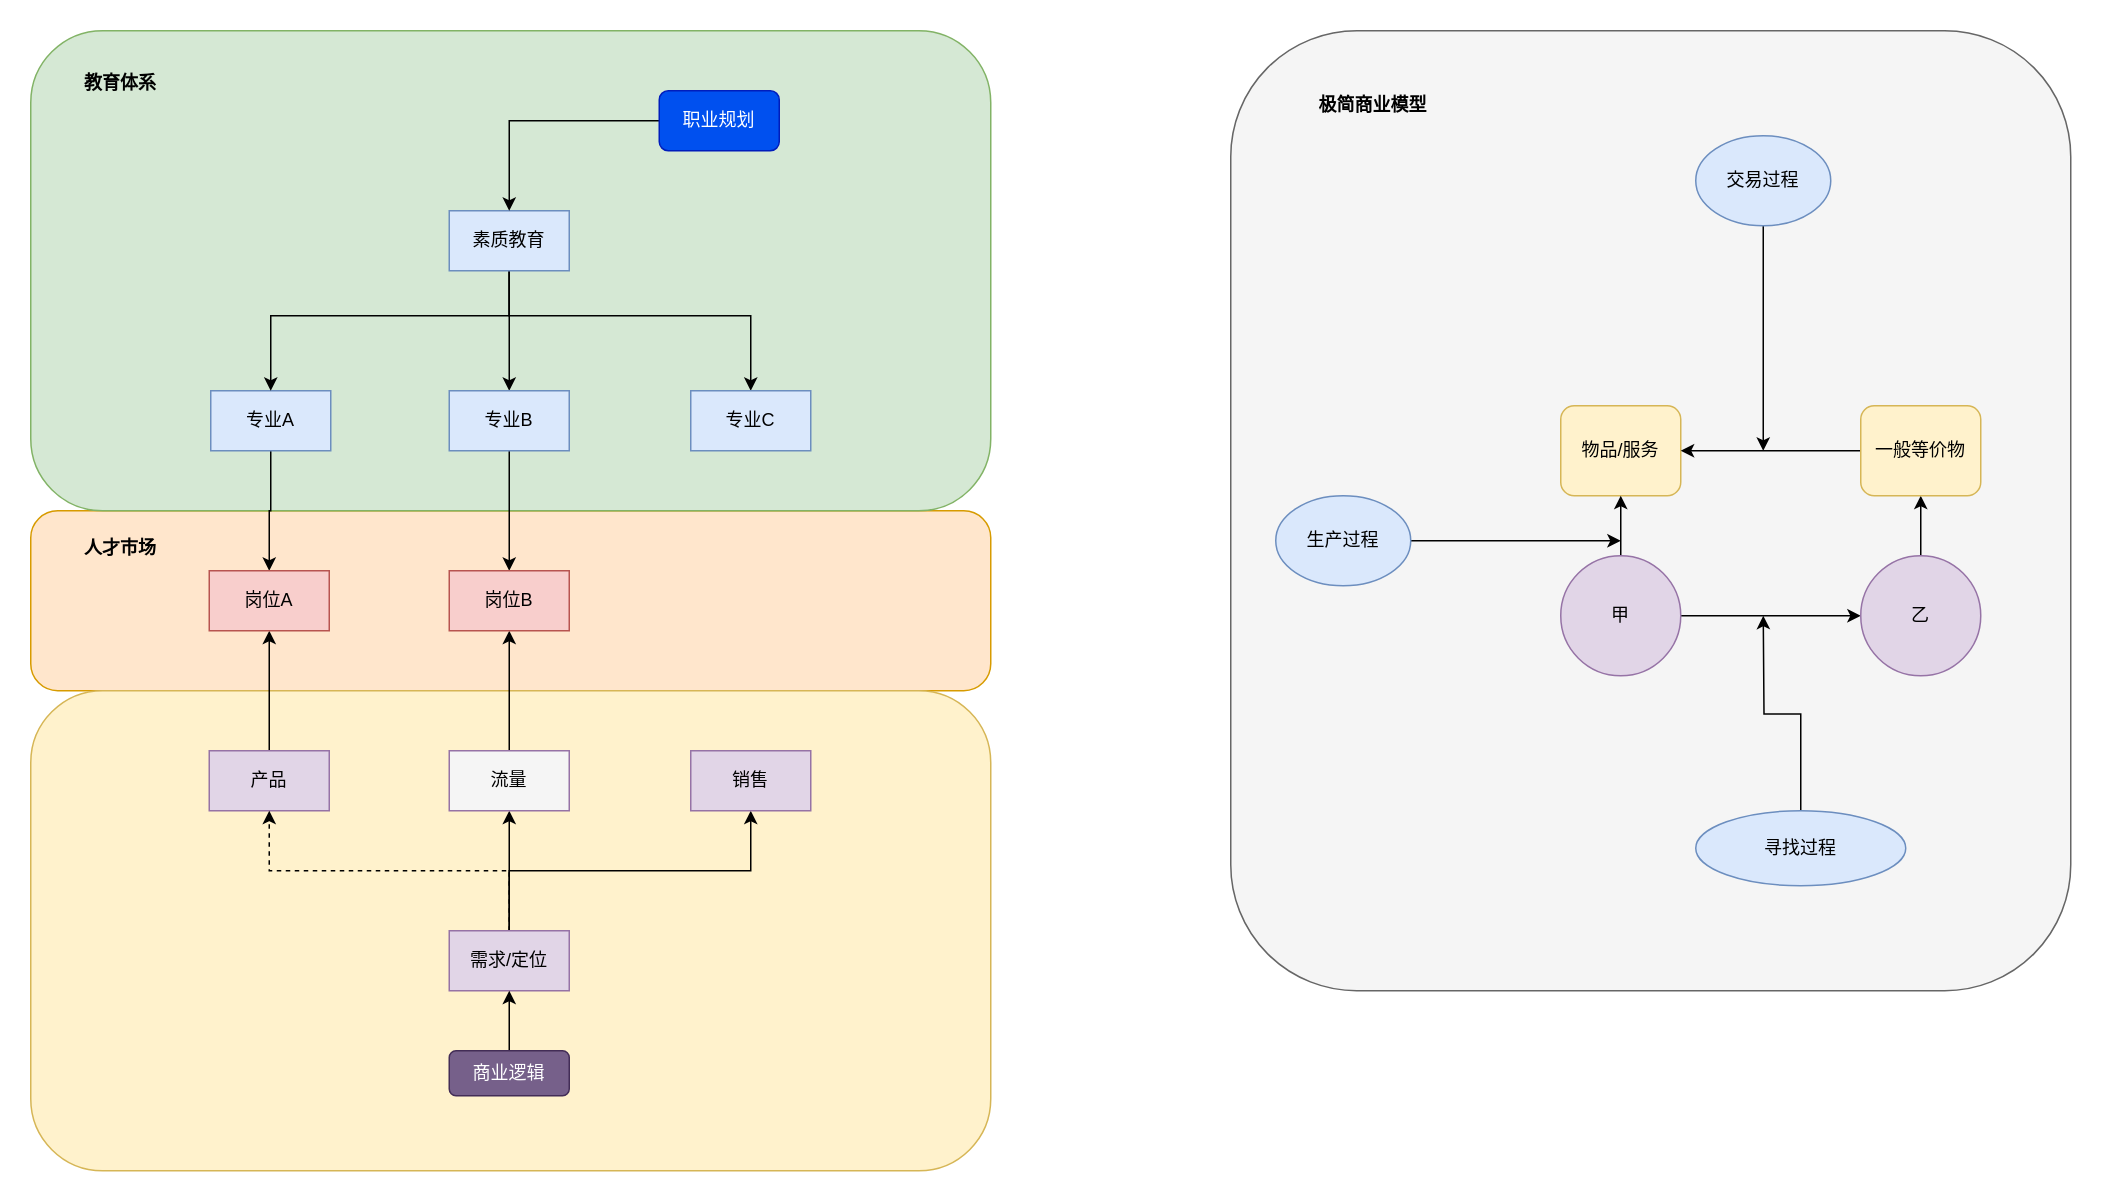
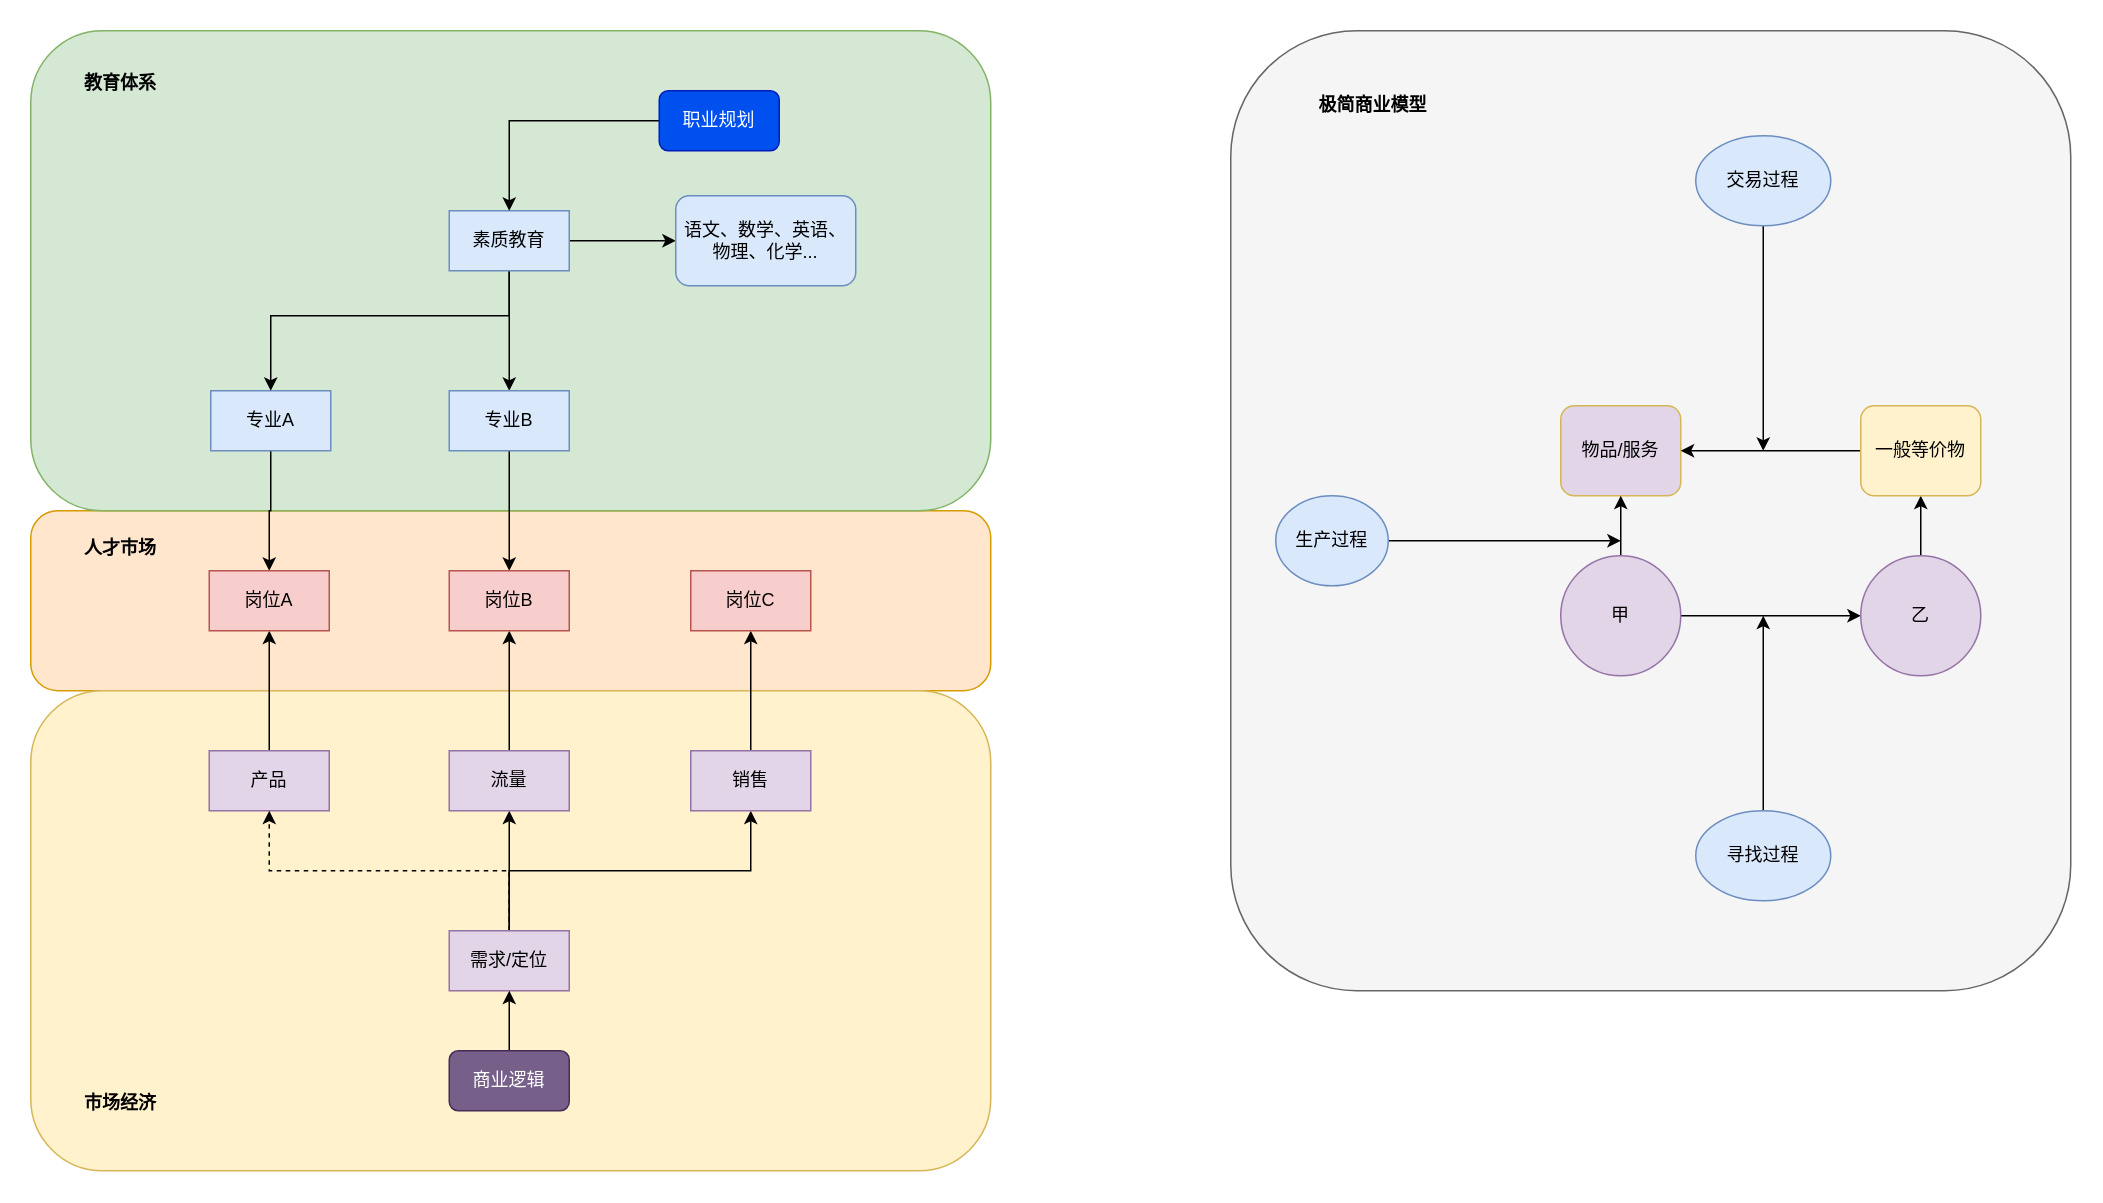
  <mxCell id="0" />
  <mxCell id="1" parent="0" />
  <mxCell id="2" value="" style="rounded=1;whiteSpace=wrap;html=1;fillColor=#ffe6cc;strokeColor=#d79b00;" parent="1" vertex="1"><mxGeometry x="20" y="340" width="640" height="120" as="geometry" /></mxCell>
  <mxCell id="3" value="" style="rounded=1;whiteSpace=wrap;html=1;fillColor=#f5f5f5;strokeColor=#666666;fontColor=#333333;" parent="1" vertex="1"><mxGeometry x="820" y="20" width="560" height="640" as="geometry" /></mxCell>
  <mxCell id="4" value="" style="rounded=1;whiteSpace=wrap;html=1;fillColor=#fff2cc;strokeColor=#d6b656;" parent="1" vertex="1"><mxGeometry x="20" y="460" width="640" height="320" as="geometry" /></mxCell>
  <mxCell id="5" value="" style="rounded=1;whiteSpace=wrap;html=1;fillColor=#d5e8d4;strokeColor=#82b366;" parent="1" vertex="1"><mxGeometry x="20" y="20" width="640" height="320" as="geometry" /></mxCell>
  <mxCell id="6" style="edgeStyle=orthogonalEdgeStyle;rounded=0;orthogonalLoop=1;jettySize=auto;html=1;entryX=0.5;entryY=0;entryDx=0;entryDy=0;" parent="1" source="7" target="47" edge="1"><mxGeometry relative="1" as="geometry" /></mxCell>
  <mxCell id="7" value="专业A" style="rounded=0;whiteSpace=wrap;html=1;fillColor=#dae8fc;strokeColor=#6c8ebf;" parent="1" vertex="1"><mxGeometry x="140" y="260" width="80" height="40" as="geometry" /></mxCell>
  <mxCell id="8" style="edgeStyle=orthogonalEdgeStyle;rounded=0;orthogonalLoop=1;jettySize=auto;html=1;entryX=0.5;entryY=1;entryDx=0;entryDy=0;" parent="1" source="9" target="47" edge="1"><mxGeometry relative="1" as="geometry" /></mxCell>
  <mxCell id="9" value="产品" style="rounded=0;whiteSpace=wrap;html=1;fillColor=#e1d5e7;strokeColor=#9673a6;" parent="1" vertex="1"><mxGeometry x="139" y="500" width="80" height="40" as="geometry" /></mxCell>
  <mxCell id="10" style="edgeStyle=orthogonalEdgeStyle;rounded=0;orthogonalLoop=1;jettySize=auto;html=1;entryX=0.5;entryY=1;entryDx=0;entryDy=0;dashed=1;" parent="1" source="13" target="9" edge="1"><mxGeometry relative="1" as="geometry"><Array as="points"><mxPoint x="339" y="580" /><mxPoint x="179" y="580" /></Array></mxGeometry></mxCell>
  <mxCell id="11" style="edgeStyle=orthogonalEdgeStyle;rounded=0;orthogonalLoop=1;jettySize=auto;html=1;entryX=0.5;entryY=1;entryDx=0;entryDy=0;" parent="1" source="13" target="15" edge="1"><mxGeometry relative="1" as="geometry" /></mxCell>
  <mxCell id="12" style="edgeStyle=orthogonalEdgeStyle;rounded=0;orthogonalLoop=1;jettySize=auto;html=1;" parent="1" source="13" target="17" edge="1"><mxGeometry relative="1" as="geometry"><Array as="points"><mxPoint x="339" y="580" /><mxPoint x="500" y="580" /></Array></mxGeometry></mxCell>
  <mxCell id="13" value="需求/定位" style="rounded=0;whiteSpace=wrap;html=1;fillColor=#e1d5e7;strokeColor=#9673a6;" parent="1" vertex="1"><mxGeometry x="299" y="620" width="80" height="40" as="geometry" /></mxCell>
  <mxCell id="14" style="edgeStyle=orthogonalEdgeStyle;rounded=0;orthogonalLoop=1;jettySize=auto;html=1;entryX=0.5;entryY=1;entryDx=0;entryDy=0;" parent="1" source="15" target="48" edge="1"><mxGeometry relative="1" as="geometry" /></mxCell>
- <mxCell id="15" value="流量" style="rounded=0;whiteSpace=wrap;html=1;fillColor=#f5f5f5;strokeColor=#9673a6;" parent="1" vertex="1"><mxGeometry x="299" y="500" width="80" height="40" as="geometry" /></mxCell>
+ <mxCell id="15" value="流量" style="rounded=0;whiteSpace=wrap;html=1;fillColor=#e1d5e7;strokeColor=#9673a6;" parent="1" vertex="1"><mxGeometry x="299" y="500" width="80" height="40" as="geometry" /></mxCell>
+ <mxCell id="16" style="edgeStyle=orthogonalEdgeStyle;rounded=0;orthogonalLoop=1;jettySize=auto;html=1;entryX=0.5;entryY=1;entryDx=0;entryDy=0;" parent="1" source="17" target="49" edge="1"><mxGeometry relative="1" as="geometry" /></mxCell>
  <mxCell id="17" value="销售" style="rounded=0;whiteSpace=wrap;html=1;fillColor=#e1d5e7;strokeColor=#9673a6;" parent="1" vertex="1"><mxGeometry x="460" y="500" width="80" height="40" as="geometry" /></mxCell>
  <mxCell id="18" style="edgeStyle=orthogonalEdgeStyle;rounded=0;orthogonalLoop=1;jettySize=auto;html=1;entryX=0.5;entryY=0;entryDx=0;entryDy=0;" edge="1" parent="1" source="22" target="26"><mxGeometry relative="1" as="geometry" /></mxCell>
  <mxCell id="19" style="edgeStyle=orthogonalEdgeStyle;rounded=0;orthogonalLoop=1;jettySize=auto;html=1;entryX=0.5;entryY=0;entryDx=0;entryDy=0;" edge="1" parent="1" source="22" target="7"><mxGeometry relative="1" as="geometry"><Array as="points"><mxPoint x="339" y="210" /><mxPoint x="180" y="210" /></Array></mxGeometry></mxCell>
- <mxCell id="20" style="edgeStyle=orthogonalEdgeStyle;rounded=0;orthogonalLoop=1;jettySize=auto;html=1;" edge="1" parent="1" source="22" target="27"><mxGeometry relative="1" as="geometry"><Array as="points"><mxPoint x="339" y="210" /><mxPoint x="500" y="210" /></Array></mxGeometry></mxCell>
+ <mxCell id="21" style="edgeStyle=orthogonalEdgeStyle;rounded=0;orthogonalLoop=1;jettySize=auto;html=1;" edge="1" parent="1" source="22" target="51"><mxGeometry relative="1" as="geometry" /></mxCell>
  <mxCell id="22" value="素质教育" style="rounded=0;whiteSpace=wrap;html=1;fillColor=#dae8fc;strokeColor=#6c8ebf;" parent="1" vertex="1"><mxGeometry x="299" y="140" width="80" height="40" as="geometry" /></mxCell>
  <mxCell id="23" style="edgeStyle=orthogonalEdgeStyle;rounded=0;orthogonalLoop=1;jettySize=auto;html=1;entryX=0.5;entryY=1;entryDx=0;entryDy=0;" parent="1" source="24" target="13" edge="1"><mxGeometry relative="1" as="geometry" /></mxCell>
- <mxCell id="24" value="商业逻辑" style="rounded=1;whiteSpace=wrap;html=1;fillColor=#76608a;fontColor=#ffffff;strokeColor=#432D57;" parent="1" vertex="1"><mxGeometry x="299" y="700" width="80" height="30" as="geometry" /></mxCell>
+ <mxCell id="24" value="商业逻辑" style="rounded=1;whiteSpace=wrap;html=1;fillColor=#76608a;fontColor=#ffffff;strokeColor=#432D57;" parent="1" vertex="1"><mxGeometry x="299" y="700" width="80" height="40" as="geometry" /></mxCell>
  <mxCell id="25" style="edgeStyle=orthogonalEdgeStyle;rounded=0;orthogonalLoop=1;jettySize=auto;html=1;entryX=0.5;entryY=0;entryDx=0;entryDy=0;" parent="1" source="26" target="48" edge="1"><mxGeometry relative="1" as="geometry" /></mxCell>
  <mxCell id="26" value="专业B" style="rounded=0;whiteSpace=wrap;html=1;fillColor=#dae8fc;strokeColor=#6c8ebf;" parent="1" vertex="1"><mxGeometry x="299" y="260" width="80" height="40" as="geometry" /></mxCell>
- <mxCell id="27" value="专业C" style="rounded=0;whiteSpace=wrap;html=1;fillColor=#dae8fc;strokeColor=#6c8ebf;" parent="1" vertex="1"><mxGeometry x="460" y="260" width="80" height="40" as="geometry" /></mxCell>
  <mxCell id="28" style="edgeStyle=orthogonalEdgeStyle;rounded=0;orthogonalLoop=1;jettySize=auto;html=1;" parent="1" source="29" target="22" edge="1"><mxGeometry relative="1" as="geometry" /></mxCell>
  <mxCell id="29" value="职业规划" style="rounded=1;whiteSpace=wrap;html=1;fillColor=#0050ef;strokeColor=#001DBC;fontColor=#ffffff;" parent="1" vertex="1"><mxGeometry x="439" y="60" width="80" height="40" as="geometry" /></mxCell>
  <mxCell id="30" value="教育体系" style="text;html=1;align=center;verticalAlign=middle;whiteSpace=wrap;rounded=0;fontStyle=1" parent="1" vertex="1"><mxGeometry x="30" y="40" width="100" height="30" as="geometry" /></mxCell>
- <mxCell id="32" value="物品/服务" style="rounded=1;whiteSpace=wrap;html=1;fillColor=#fff2cc;strokeColor=#d6b656;" parent="1" vertex="1"><mxGeometry x="1040" y="270" width="80" height="60" as="geometry" /></mxCell>
+ <mxCell id="31" value="市场经济" style="text;html=1;align=center;verticalAlign=middle;whiteSpace=wrap;rounded=0;fontStyle=1" parent="1" vertex="1"><mxGeometry x="30" y="720" width="100" height="30" as="geometry" /></mxCell>
+ <mxCell id="32" value="物品/服务" style="rounded=1;whiteSpace=wrap;html=1;fillColor=#e1d5e7;strokeColor=#d6b656;" parent="1" vertex="1"><mxGeometry x="1040" y="270" width="80" height="60" as="geometry" /></mxCell>
  <mxCell id="33" style="edgeStyle=orthogonalEdgeStyle;rounded=0;orthogonalLoop=1;jettySize=auto;html=1;entryX=0.5;entryY=1;entryDx=0;entryDy=0;" parent="1" source="35" target="32" edge="1"><mxGeometry relative="1" as="geometry" /></mxCell>
  <mxCell id="34" style="edgeStyle=orthogonalEdgeStyle;rounded=0;orthogonalLoop=1;jettySize=auto;html=1;" parent="1" source="35" target="37" edge="1"><mxGeometry relative="1" as="geometry" /></mxCell>
  <mxCell id="35" value="甲" style="ellipse;whiteSpace=wrap;html=1;aspect=fixed;fillColor=#e1d5e7;strokeColor=#9673a6;" parent="1" vertex="1"><mxGeometry x="1040" y="370" width="80" height="80" as="geometry" /></mxCell>
  <mxCell id="36" style="edgeStyle=orthogonalEdgeStyle;rounded=0;orthogonalLoop=1;jettySize=auto;html=1;" parent="1" source="37" target="39" edge="1"><mxGeometry relative="1" as="geometry" /></mxCell>
  <mxCell id="37" value="乙" style="ellipse;whiteSpace=wrap;html=1;aspect=fixed;fillColor=#e1d5e7;strokeColor=#9673a6;" parent="1" vertex="1"><mxGeometry x="1240" y="370" width="80" height="80" as="geometry" /></mxCell>
  <mxCell id="38" style="edgeStyle=orthogonalEdgeStyle;rounded=0;orthogonalLoop=1;jettySize=auto;html=1;" parent="1" source="39" target="32" edge="1"><mxGeometry relative="1" as="geometry" /></mxCell>
  <mxCell id="39" value="一般等价物" style="rounded=1;whiteSpace=wrap;html=1;fillColor=#fff2cc;strokeColor=#d6b656;" parent="1" vertex="1"><mxGeometry x="1240" y="270" width="80" height="60" as="geometry" /></mxCell>
  <mxCell id="40" style="edgeStyle=orthogonalEdgeStyle;rounded=0;orthogonalLoop=1;jettySize=auto;html=1;" parent="1" source="41" edge="1"><mxGeometry relative="1" as="geometry"><mxPoint x="1080" y="360" as="targetPoint" /></mxGeometry></mxCell>
- <mxCell id="41" value="生产过程" style="ellipse;whiteSpace=wrap;html=1;fillColor=#dae8fc;strokeColor=#6c8ebf;" parent="1" vertex="1"><mxGeometry x="850" y="330" width="90" height="60" as="geometry" /></mxCell>
+ <mxCell id="41" value="生产过程" style="ellipse;whiteSpace=wrap;html=1;fillColor=#dae8fc;strokeColor=#6c8ebf;" parent="1" vertex="1"><mxGeometry x="850" y="330" width="75" height="60" as="geometry" /></mxCell>
  <mxCell id="42" style="edgeStyle=orthogonalEdgeStyle;rounded=0;orthogonalLoop=1;jettySize=auto;html=1;" parent="1" source="43" edge="1"><mxGeometry relative="1" as="geometry"><mxPoint x="1175" y="410" as="targetPoint" /></mxGeometry></mxCell>
- <mxCell id="43" value="寻找过程" style="ellipse;whiteSpace=wrap;html=1;fillColor=#dae8fc;strokeColor=#6c8ebf;" parent="1" vertex="1"><mxGeometry x="1130" y="540" width="140" height="50" as="geometry" /></mxCell>
+ <mxCell id="43" value="寻找过程" style="ellipse;whiteSpace=wrap;html=1;fillColor=#dae8fc;strokeColor=#6c8ebf;" parent="1" vertex="1"><mxGeometry x="1130" y="540" width="90" height="60" as="geometry" /></mxCell>
  <mxCell id="44" style="edgeStyle=orthogonalEdgeStyle;rounded=0;orthogonalLoop=1;jettySize=auto;html=1;" parent="1" source="45" edge="1"><mxGeometry relative="1" as="geometry"><mxPoint x="1175" y="300" as="targetPoint" /></mxGeometry></mxCell>
  <mxCell id="45" value="交易过程" style="ellipse;whiteSpace=wrap;html=1;fillColor=#dae8fc;strokeColor=#6c8ebf;" parent="1" vertex="1"><mxGeometry x="1130" y="90" width="90" height="60" as="geometry" /></mxCell>
  <mxCell id="46" value="极简商业模型" style="text;html=1;align=center;verticalAlign=middle;whiteSpace=wrap;rounded=0;fontStyle=1" parent="1" vertex="1"><mxGeometry x="870" y="50" width="90" height="40" as="geometry" /></mxCell>
  <mxCell id="47" value="岗位A" style="rounded=0;whiteSpace=wrap;html=1;fillColor=#f8cecc;strokeColor=#b85450;" parent="1" vertex="1"><mxGeometry x="139" y="380" width="80" height="40" as="geometry" /></mxCell>
  <mxCell id="48" value="岗位B" style="rounded=0;whiteSpace=wrap;html=1;fillColor=#f8cecc;strokeColor=#b85450;" parent="1" vertex="1"><mxGeometry x="299" y="380" width="80" height="40" as="geometry" /></mxCell>
+ <mxCell id="49" value="岗位C" style="rounded=0;whiteSpace=wrap;html=1;fillColor=#f8cecc;strokeColor=#b85450;" parent="1" vertex="1"><mxGeometry x="460" y="380" width="80" height="40" as="geometry" /></mxCell>
  <mxCell id="50" value="人才市场" style="text;html=1;align=center;verticalAlign=middle;whiteSpace=wrap;rounded=0;fontStyle=1" parent="1" vertex="1"><mxGeometry x="30" y="350" width="100" height="30" as="geometry" /></mxCell>
+ <mxCell id="51" value="语文、数学、英语、物理、化学..." style="rounded=1;whiteSpace=wrap;html=1;fillColor=#dae8fc;strokeColor=#6c8ebf;" vertex="1" parent="1"><mxGeometry x="450" y="130" width="120" height="60" as="geometry" /></mxCell>
